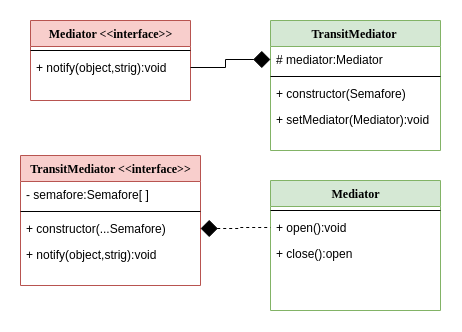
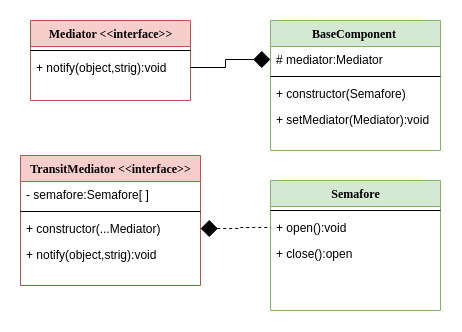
  <mxCell id="0" />
  <mxCell id="1" parent="0" />
  <mxCell id="2" value="Mediator &amp;lt;&amp;lt;interface&amp;gt;&amp;gt;" style="swimlane;html=1;fontStyle=1;align=center;verticalAlign=top;childLayout=stackLayout;horizontal=1;startSize=26;horizontalStack=0;resizeParent=1;resizeLast=0;collapsible=1;marginBottom=0;swimlaneFillColor=#ffffff;rounded=0;shadow=0;comic=0;labelBackgroundColor=none;strokeWidth=1;fillColor=#f8cecc;fontFamily=Verdana;fontSize=12;strokeColor=#b85450;" vertex="1" parent="1"><mxGeometry x="30" y="20" width="160" height="80" as="geometry" /></mxCell>
  <mxCell id="3" value="" style="line;html=1;strokeWidth=1;fillColor=none;align=left;verticalAlign=middle;spacingTop=-1;spacingLeft=3;spacingRight=3;rotatable=0;labelPosition=right;points=[];portConstraint=eastwest;" vertex="1" parent="2"><mxGeometry y="26" width="160" height="8" as="geometry" /></mxCell>
  <mxCell id="4" value="+ notify(object,strig):void" style="text;html=1;strokeColor=none;fillColor=none;align=left;verticalAlign=top;spacingLeft=4;spacingRight=4;whiteSpace=wrap;overflow=hidden;rotatable=0;points=[[0,0.5],[1,0.5]];portConstraint=eastwest;" vertex="1" parent="2"><mxGeometry y="34" width="160" height="26" as="geometry" /></mxCell>
  <mxCell id="5" value="TransitMediator &amp;lt;&amp;lt;interface&amp;gt;&amp;gt;" style="swimlane;html=1;fontStyle=1;align=center;verticalAlign=top;childLayout=stackLayout;horizontal=1;startSize=26;horizontalStack=0;resizeParent=1;resizeLast=0;collapsible=1;marginBottom=0;swimlaneFillColor=#ffffff;rounded=0;shadow=0;comic=0;labelBackgroundColor=none;strokeWidth=1;fillColor=#f8cecc;fontFamily=Verdana;fontSize=12;strokeColor=#b85450;" vertex="1" parent="1"><mxGeometry x="20" y="155" width="180" height="130" as="geometry" /></mxCell>
  <mxCell id="6" value="- semafore:Semafore[ ]" style="text;html=1;strokeColor=none;fillColor=none;align=left;verticalAlign=top;spacingLeft=4;spacingRight=4;whiteSpace=wrap;overflow=hidden;rotatable=0;points=[[0,0.5],[1,0.5]];portConstraint=eastwest;" vertex="1" parent="5"><mxGeometry y="26" width="180" height="26" as="geometry" /></mxCell>
  <mxCell id="7" value="" style="line;html=1;strokeWidth=1;fillColor=none;align=left;verticalAlign=middle;spacingTop=-1;spacingLeft=3;spacingRight=3;rotatable=0;labelPosition=right;points=[];portConstraint=eastwest;" vertex="1" parent="5"><mxGeometry y="52" width="180" height="8" as="geometry" /></mxCell>
- <mxCell id="8" value="+ constructor(...Semafore)" style="text;html=1;strokeColor=none;fillColor=none;align=left;verticalAlign=top;spacingLeft=4;spacingRight=4;whiteSpace=wrap;overflow=hidden;rotatable=0;points=[[0,0.5],[1,0.5]];portConstraint=eastwest;" vertex="1" parent="5"><mxGeometry y="60" width="180" height="26" as="geometry" /></mxCell>
+ <mxCell id="8" value="+ constructor(...Mediator)" style="text;html=1;strokeColor=none;fillColor=none;align=left;verticalAlign=top;spacingLeft=4;spacingRight=4;whiteSpace=wrap;overflow=hidden;rotatable=0;points=[[0,0.5],[1,0.5]];portConstraint=eastwest;" vertex="1" parent="5"><mxGeometry y="60" width="180" height="26" as="geometry" /></mxCell>
  <mxCell id="9" value="+ notify(object,strig):void" style="text;html=1;strokeColor=none;fillColor=none;align=left;verticalAlign=top;spacingLeft=4;spacingRight=4;whiteSpace=wrap;overflow=hidden;rotatable=0;points=[[0,0.5],[1,0.5]];portConstraint=eastwest;" vertex="1" parent="5"><mxGeometry y="86" width="180" height="26" as="geometry" /></mxCell>
- <mxCell id="10" value="TransitMediator&amp;nbsp;" style="swimlane;html=1;fontStyle=1;align=center;verticalAlign=top;childLayout=stackLayout;horizontal=1;startSize=26;horizontalStack=0;resizeParent=1;resizeLast=0;collapsible=1;marginBottom=0;swimlaneFillColor=#ffffff;rounded=0;shadow=0;comic=0;labelBackgroundColor=none;strokeWidth=1;fillColor=#d5e8d4;fontFamily=Verdana;fontSize=12;strokeColor=#82b366;" vertex="1" parent="1"><mxGeometry x="270" y="20" width="170" height="130" as="geometry" /></mxCell>
+ <mxCell id="10" value="BaseComponent&amp;nbsp;" style="swimlane;html=1;fontStyle=1;align=center;verticalAlign=top;childLayout=stackLayout;horizontal=1;startSize=26;horizontalStack=0;resizeParent=1;resizeLast=0;collapsible=1;marginBottom=0;swimlaneFillColor=#ffffff;rounded=0;shadow=0;comic=0;labelBackgroundColor=none;strokeWidth=1;fillColor=#d5e8d4;fontFamily=Verdana;fontSize=12;strokeColor=#82b366;" vertex="1" parent="1"><mxGeometry x="270" y="20" width="170" height="130" as="geometry" /></mxCell>
  <mxCell id="11" value="# mediator:Mediator" style="text;html=1;strokeColor=none;fillColor=none;align=left;verticalAlign=top;spacingLeft=4;spacingRight=4;whiteSpace=wrap;overflow=hidden;rotatable=0;points=[[0,0.5],[1,0.5]];portConstraint=eastwest;" vertex="1" parent="10"><mxGeometry y="26" width="170" height="26" as="geometry" /></mxCell>
  <mxCell id="12" value="" style="line;html=1;strokeWidth=1;fillColor=none;align=left;verticalAlign=middle;spacingTop=-1;spacingLeft=3;spacingRight=3;rotatable=0;labelPosition=right;points=[];portConstraint=eastwest;" vertex="1" parent="10"><mxGeometry y="52" width="170" height="8" as="geometry" /></mxCell>
  <mxCell id="13" value="+ constructor(Semafore)" style="text;html=1;strokeColor=none;fillColor=none;align=left;verticalAlign=top;spacingLeft=4;spacingRight=4;whiteSpace=wrap;overflow=hidden;rotatable=0;points=[[0,0.5],[1,0.5]];portConstraint=eastwest;" vertex="1" parent="10"><mxGeometry y="60" width="170" height="26" as="geometry" /></mxCell>
  <mxCell id="14" value="+ setMediator(Mediator):void" style="text;html=1;strokeColor=none;fillColor=none;align=left;verticalAlign=top;spacingLeft=4;spacingRight=4;whiteSpace=wrap;overflow=hidden;rotatable=0;points=[[0,0.5],[1,0.5]];portConstraint=eastwest;" vertex="1" parent="10"><mxGeometry y="86" width="170" height="26" as="geometry" /></mxCell>
- <mxCell id="15" value="Mediator" style="swimlane;html=1;fontStyle=1;align=center;verticalAlign=top;childLayout=stackLayout;horizontal=1;startSize=26;horizontalStack=0;resizeParent=1;resizeLast=0;collapsible=1;marginBottom=0;swimlaneFillColor=#ffffff;rounded=0;shadow=0;comic=0;labelBackgroundColor=none;strokeWidth=1;fillColor=#d5e8d4;fontFamily=Verdana;fontSize=12;strokeColor=#82b366;" vertex="1" parent="1"><mxGeometry x="270" y="180" width="170" height="130" as="geometry" /></mxCell>
+ <mxCell id="15" value="Semafore" style="swimlane;html=1;fontStyle=1;align=center;verticalAlign=top;childLayout=stackLayout;horizontal=1;startSize=26;horizontalStack=0;resizeParent=1;resizeLast=0;collapsible=1;marginBottom=0;swimlaneFillColor=#ffffff;rounded=0;shadow=0;comic=0;labelBackgroundColor=none;strokeWidth=1;fillColor=#d5e8d4;fontFamily=Verdana;fontSize=12;strokeColor=#82b366;" vertex="1" parent="1"><mxGeometry x="270" y="180" width="170" height="130" as="geometry" /></mxCell>
  <mxCell id="16" value="" style="line;html=1;strokeWidth=1;fillColor=none;align=left;verticalAlign=middle;spacingTop=-1;spacingLeft=3;spacingRight=3;rotatable=0;labelPosition=right;points=[];portConstraint=eastwest;" vertex="1" parent="15"><mxGeometry y="26" width="170" height="8" as="geometry" /></mxCell>
  <mxCell id="17" value="+ open():void" style="text;html=1;strokeColor=none;fillColor=none;align=left;verticalAlign=top;spacingLeft=4;spacingRight=4;whiteSpace=wrap;overflow=hidden;rotatable=0;points=[[0,0.5],[1,0.5]];portConstraint=eastwest;" vertex="1" parent="15"><mxGeometry y="34" width="170" height="26" as="geometry" /></mxCell>
  <mxCell id="18" value="+ close():open" style="text;html=1;strokeColor=none;fillColor=none;align=left;verticalAlign=top;spacingLeft=4;spacingRight=4;whiteSpace=wrap;overflow=hidden;rotatable=0;points=[[0,0.5],[1,0.5]];portConstraint=eastwest;" vertex="1" parent="15"><mxGeometry y="60" width="170" height="26" as="geometry" /></mxCell>
  <mxCell id="19" style="edgeStyle=orthogonalEdgeStyle;rounded=0;orthogonalLoop=1;jettySize=auto;html=1;exitX=1;exitY=0.5;exitDx=0;exitDy=0;entryX=0;entryY=0.5;entryDx=0;entryDy=0;startArrow=diamond;startFill=1;startSize=15;endArrow=none;endFill=0;dashed=1;" edge="1" parent="1" source="8" target="17"><mxGeometry relative="1" as="geometry" /></mxCell>
  <mxCell id="20" style="edgeStyle=orthogonalEdgeStyle;rounded=0;orthogonalLoop=1;jettySize=auto;html=1;exitX=0;exitY=0.5;exitDx=0;exitDy=0;entryX=1;entryY=0.5;entryDx=0;entryDy=0;startArrow=diamond;startFill=1;startSize=15;endArrow=none;endFill=0;" edge="1" parent="1" source="11" target="4"><mxGeometry relative="1" as="geometry" /></mxCell>
